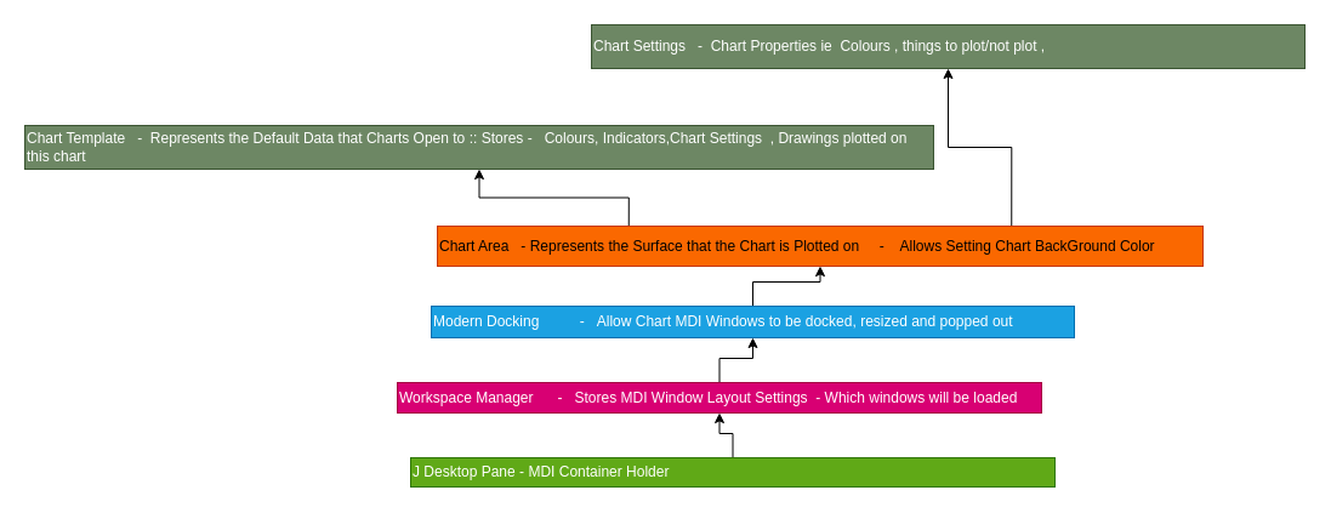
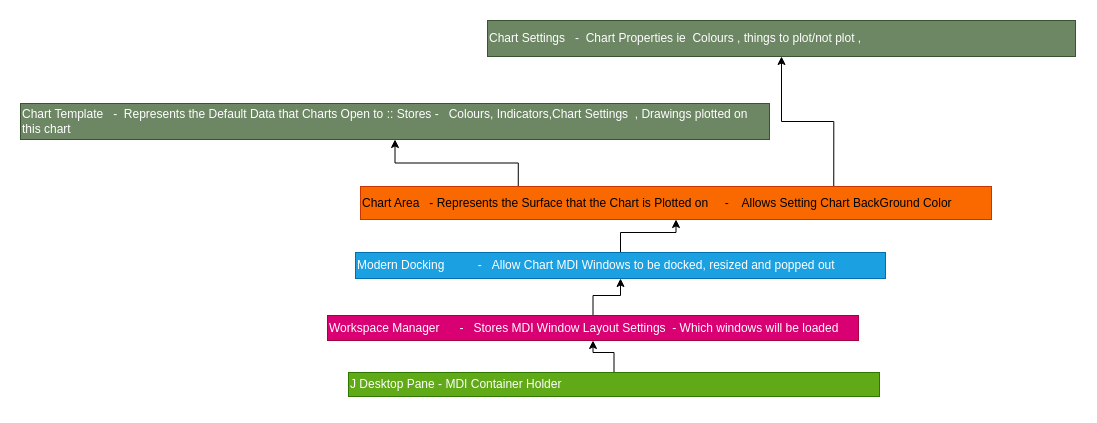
  <mxCell id="0" />
  <mxCell id="1" parent="0" />
  <mxCell id="2" style="edgeStyle=orthogonalEdgeStyle;rounded=0;orthogonalLoop=1;jettySize=auto;html=1;exitX=0.5;exitY=0;exitDx=0;exitDy=0;" edge="1" parent="1" source="3" target="5"><mxGeometry relative="1" as="geometry" /></mxCell>
- <mxCell id="3" value="J Desktop Pane - MDI Container Holder" style="rounded=0;whiteSpace=wrap;html=1;fillColor=#60a917;fontColor=#ffffff;strokeColor=#2D7600;align=left;" vertex="1" parent="1"><mxGeometry x="338" y="377" width="531" height="24" as="geometry" /></mxCell>
+ <mxCell id="3" value="J Desktop Pane - MDI Container Holder" style="rounded=0;whiteSpace=wrap;html=1;fillColor=#60a917;fontColor=#ffffff;strokeColor=#2D7600;align=left;" vertex="1" parent="1"><mxGeometry x="348" y="372" width="531" height="24" as="geometry" /></mxCell>
  <mxCell id="4" style="edgeStyle=orthogonalEdgeStyle;rounded=0;orthogonalLoop=1;jettySize=auto;html=1;exitX=0.5;exitY=0;exitDx=0;exitDy=0;" edge="1" parent="1" source="5" target="7"><mxGeometry relative="1" as="geometry" /></mxCell>
  <mxCell id="5" value="Workspace Manager&amp;nbsp; &amp;nbsp; &amp;nbsp; -&amp;nbsp; &amp;nbsp;Stores MDI Window Layout Settings&amp;nbsp; - Which windows will be loaded" style="rounded=0;whiteSpace=wrap;html=1;fillColor=#d80073;fontColor=#ffffff;strokeColor=#A50040;align=left;" vertex="1" parent="1"><mxGeometry x="327" y="315" width="531" height="25" as="geometry" /></mxCell>
  <mxCell id="6" style="edgeStyle=orthogonalEdgeStyle;rounded=0;orthogonalLoop=1;jettySize=auto;html=1;exitX=0.5;exitY=0;exitDx=0;exitDy=0;" edge="1" parent="1" source="7" target="10"><mxGeometry relative="1" as="geometry" /></mxCell>
  <mxCell id="7" value="Modern Docking&amp;nbsp; &amp;nbsp; &amp;nbsp; &amp;nbsp; &amp;nbsp; -&amp;nbsp; &amp;nbsp;Allow Chart MDI Windows to be docked, resized and popped out&amp;nbsp;&amp;nbsp;" style="rounded=0;whiteSpace=wrap;html=1;fillColor=#1ba1e2;fontColor=#ffffff;strokeColor=#006EAF;align=left;" vertex="1" parent="1"><mxGeometry x="355" y="252" width="530" height="26" as="geometry" /></mxCell>
  <mxCell id="8" style="edgeStyle=orthogonalEdgeStyle;rounded=0;orthogonalLoop=1;jettySize=auto;html=1;exitX=0.25;exitY=0;exitDx=0;exitDy=0;" edge="1" parent="1" source="10" target="11"><mxGeometry relative="1" as="geometry" /></mxCell>
  <mxCell id="9" style="edgeStyle=orthogonalEdgeStyle;rounded=0;orthogonalLoop=1;jettySize=auto;html=1;exitX=0.75;exitY=0;exitDx=0;exitDy=0;" edge="1" parent="1" source="10" target="12"><mxGeometry relative="1" as="geometry" /></mxCell>
  <mxCell id="10" value="Chart Area&amp;nbsp; &amp;nbsp;- Represents the Surface that the Chart is Plotted on&amp;nbsp; &amp;nbsp; &amp;nbsp;-&amp;nbsp; &amp;nbsp; Allows Setting Chart BackGround Color" style="rounded=0;whiteSpace=wrap;html=1;fillColor=#fa6800;fontColor=#000000;strokeColor=#C73500;align=left;" vertex="1" parent="1"><mxGeometry x="360" y="186" width="631" height="33" as="geometry" /></mxCell>
  <mxCell id="11" value="Chart Template&amp;nbsp; &amp;nbsp;-&amp;nbsp; Represents the Default Data that Charts Open to :: Stores -&amp;nbsp; &amp;nbsp;Colours, Indicators,Chart Settings&amp;nbsp; , Drawings plotted on this chart&amp;nbsp;" style="rounded=0;whiteSpace=wrap;html=1;fillColor=#6d8764;fontColor=#ffffff;strokeColor=#3A5431;align=left;" vertex="1" parent="1"><mxGeometry x="20" y="103" width="749" height="36" as="geometry" /></mxCell>
  <mxCell id="12" value="Chart Settings&amp;nbsp; &amp;nbsp;-&amp;nbsp; Chart Properties ie&amp;nbsp; Colours , things to plot/not plot ,&amp;nbsp;&amp;nbsp;" style="rounded=0;whiteSpace=wrap;html=1;fillColor=#6d8764;fontColor=#ffffff;strokeColor=#3A5431;align=left;" vertex="1" parent="1"><mxGeometry x="487" y="20" width="588" height="36" as="geometry" /></mxCell>
